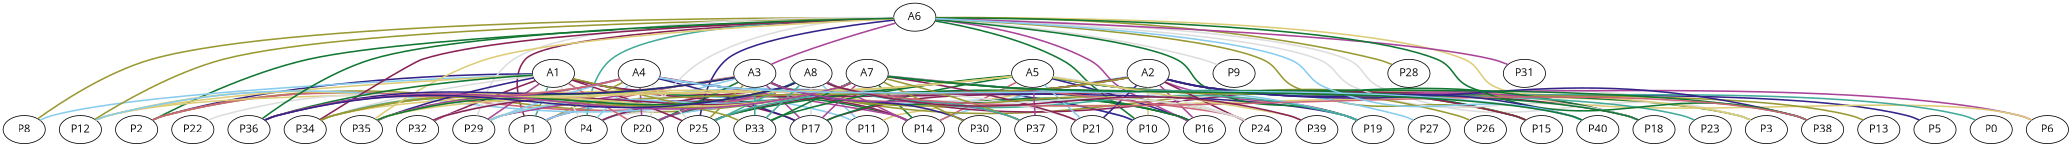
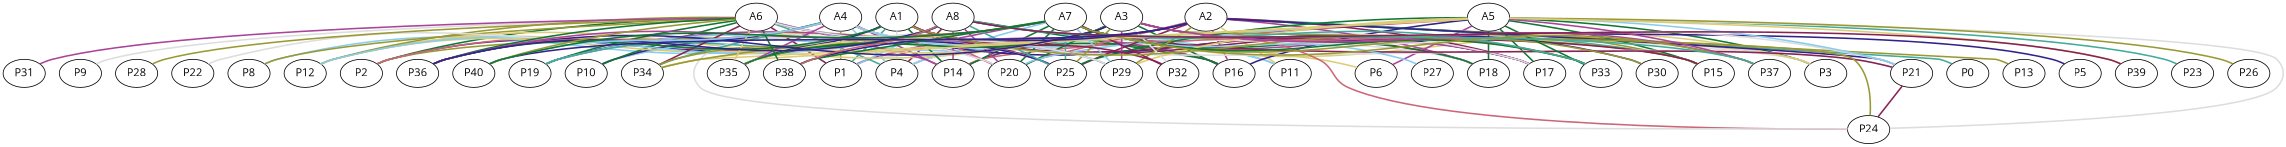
  graph {
    fontname="Open Sans"
    rankdir=BT
    node [fontname="Open Sans"]
    edge [color="#117733" fontname="Open Sans" style=bold]
    P1
    A1
    A2
    A3
    A4
    A5
    A6
    A7
    A8
    P2
    P3
    P4
    P5
    P6
    n15 [label=P0]
    P8
    P9
    P10
    P11
    P12
    P13
    P14
    P15
    P16
    P17
    P18
    P19
    P20
    P21
    P22
    P23
    P24
    P25
    P26
    P27
    P28
    P29
    P30
    P31
    P32
    P33
    P34
    P35
    P36
    P37
    P38
    P39
    P40
    P1 -- A1 [color="#44AA99"]
    P1 -- A2 [color="#88CCEE"]
    P1 -- A3 [color="#CC6677"]
    P1 -- A4 [color="#999933"]
    P1 -- A5 [color="#DDDDDD"]
    P1 -- A6 [color="#882255"]
    P1 -- A7 [color="#AA4499"]
    P1 -- A8 [color="#88CCEE"]
    P2 -- A1 [color="#332288"]
-   P2 -- A4 [color="#CC6677"]
    P2 -- A6
    P2 -- A7 [color="#999933"]
    P2 -- A8 [color="#CC6677"]
    P3 -- A2 [color="#DDDDDD"]
    P3 -- A3 [color="#DDCC77"]
    P3 -- A5
    P3 -- A6 [color="#DDDDDD"]
    P3 -- A7 [color="#DDCC77"]
    P4 -- A1 [color="#DDDDDD"]
    P4 -- A2 [color="#882255"]
    P4 -- A3 [color="#88CCEE"]
    P4 -- A4 [color="#88CCEE"]
    P4 -- A5 [color="#DDDDDD"]
    P4 -- A6 [color="#44AA99"]
    P4 -- A7 [color="#88CCEE"]
    P4 -- A8 [color="#882255"]
    P5 -- A2 [color="#332288"]
    P6 -- A5 [color="#AA4499"]
    P6 -- A6 [color="#DDCC77"]
    n15 -- A2 [color="#44AA99"]
    P8 -- A1 [color="#88CCEE"]
    P8 -- A6 [color="#999933"]
    P9 -- A6 [color="#DDDDDD"]
    P10 -- A2 [color="#DDCC77"]
    P10 -- A3 [color="#88CCEE"]
    P10 -- A4 [color="#332288"]
    P10 -- A6
    P11 -- A1 [color="#88CCEE"]
    P11 -- A2 [color="#DDCC77"]
    P11 -- A8 [color="#88CCEE"]
    P12 -- A1 [color="#DDCC77"]
    P12 -- A3 [color="#DDCC77"]
    P12 -- A4 [color="#DDCC77"]
    P12 -- A6 [color="#999933"]
    P12 -- A8 [color="#88CCEE"]
    P13 -- A2 [color="#999933"]
    P14 -- A1
    P14 -- A2 [color="#88CCEE"]
    P14 -- A3 [color="#882255"]
    P14 -- A4 [color="#AA4499"]
    P14 -- A5 [color="#CC6677"]
-   A3 -- A6 [color="#AA4499"]
+   P14 -- A6 [color="#AA4499"]
    P14 -- A7
    P14 -- A8 [color="#AA4499"]
    P15 -- A2 [color="#44AA99"]
    P15 -- A3 [color="#999933"]
    P15 -- A5
    P15 -- A6 [color="#999933"]
    P15 -- A8 [color="#882255"]
    P16 -- A2 [color="#AA4499"]
    P16 -- A3
    P16 -- A4
    P16 -- A5 [color="#332288"]
    P16 -- A6 [color="#AA4499"]
    P16 -- A8
    P17 -- A1 [color="#882255"]
    P17 -- A2 [color="#882255"]
    P17 -- A3 [color="#AA4499"]
    P17 -- A4 [color="#332288"]
    P17 -- A5
    P17 -- A7 [color="#AA4499"]
    P17 -- A8 [color="#DDDDDD"]
    P18 -- A1 [color="#882255"]
    P18 -- A2 [color="#AA4499"]
    P18 -- A5
    P18 -- A6 [color="#DDDDDD"]
    P18 -- A7
    P19 -- A2 [color="#AA4499"]
    P19 -- A4 [color="#332288"]
    P19 -- A6
    P19 -- A7 [color="#88CCEE"]
    P19 -- A8 [color="#44AA99"]
    P20 -- A1 [color="#CC6677"]
    P20 -- A2 [color="#CC6677"]
    P20 -- A3
    P20 -- A4 [color="#AA4499"]
    P20 -- A5 [color="#88CCEE"]
    P20 -- A6 [color="#DDDDDD"]
    P20 -- A7
    P20 -- A8 [color="#AA4499"]
    P21 -- A2 [color="#332288"]
    P21 -- A3 [color="#DDDDDD"]
    P21 -- A4 [color="#DDDDDD"]
    P21 -- A5 [color="#88CCEE"]
    P21 -- A7 [color="#882255"]
    P22 -- A4 [color="#DDDDDD"]
    P23 -- A5 [color="#44AA99"]
-   P24 -- A2 [color="#882255"]
+   P24 -- P21 [color="#882255"]
    P24 -- A3 [color="#999933"]
    P24 -- A5 [color="#DDDDDD"]
    P24 -- A7 [color="#CC6677"]
    P24 -- A8 [color="#DDDDDD"]
    P25 -- A1 [color="#882255"]
    P25 -- A2 [color="#882255"]
    P25 -- A3 [color="#999933"]
    P25 -- A4 [color="#DDDDDD"]
    P25 -- A5
    P25 -- A6 [color="#332288"]
    P25 -- A7 [color="#44AA99"]
    P25 -- A8 [color="#44AA99"]
    P26 -- A5 [color="#999933"]
    P27 -- A7 [color="#88CCEE"]
    P28 -- A6 [color="#999933"]
    P29 -- A1 [color="#AA4499"]
    P29 -- A2 [color="#999933"]
    P29 -- A3 [color="#AA4499"]
    P29 -- A4 [color="#88CCEE"]
    P29 -- A5 [color="#DDCC77"]
    P29 -- A6 [color="#DDDDDD"]
    P29 -- A7 [color="#88CCEE"]
    P30 -- A3 [color="#332288"]
    P30 -- A7 [color="#999933"]
    P31 -- A6 [color="#AA4499"]
    P32 -- A1 [color="#882255"]
    P32 -- A3 [color="#DDDDDD"]
    P32 -- A7 [color="#882255"]
    P33 -- A1 [color="#999933"]
-   P33 -- A3 [color="#44AA99"]
+   P33 -- A3 [color="#CC6677"]
    P33 -- A5
    P33 -- A7
    P33 -- A8 [color="#44AA99"]
    P34 -- A1 [color="#DDDDDD"]
    P34 -- A3 [color="#DDCC77"]
    P34 -- A4 [color="#44AA99"]
    P34 -- A5 [color="#DDCC77"]
    P34 -- A6 [color="#882255"]
    P34 -- A7 [color="#999933"]
    P34 -- A8 [color="#999933"]
    P35 -- A1 [color="#332288"]
    P35 -- A3
    P35 -- A4 [color="#AA4499"]
    P35 -- A5 [color="#DDCC77"]
    P35 -- A6 [color="#DDCC77"]
    P35 -- A7 [color="#DDCC77"]
    P35 -- A8
    P36 -- A1
    P36 -- A3 [color="#332288"]
    P36 -- A4 [color="#CC6677"]
    P36 -- A6
    P36 -- A7 [color="#AA4499"]
    P36 -- A8 [color="#332288"]
    P37 -- A3 [color="#AA4499"]
    P37 -- A5 [color="#AA4499"]
    P37 -- A7 [color="#999933"]
    P37 -- A8 [color="#44AA99"]
    P38 -- A2 [color="#332288"]
    P38 -- A6
    P38 -- A7
    P38 -- A8 [color="#CC6677"]
    P39 -- A5 [color="#DDCC77"]
    P39 -- A8 [color="#882255"]
    P40 -- A2 [color="#332288"]
    P40 -- A4 [color="#88CCEE"]
-   P40 -- A6 [color="#88CCEE"]
+   P40 -- A6 [color="#999933"]
    P40 -- A7
  }
